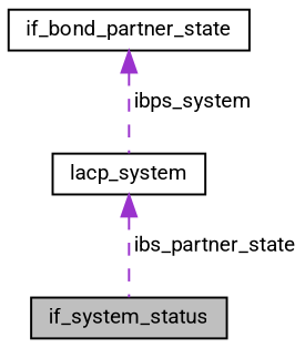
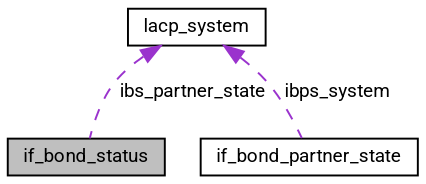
  digraph {
    fontname=Roboto
    node [color=black fillcolor=white fontname=Roboto fontsize=10 shape=record style=filled]
    edge [color=darkorchid3 dir=back fontname=Roboto fontsize=10 labelfontname=Helvetica labelfontsize=10 style=dashed]
-   n1 [fillcolor=grey75 fontcolor=black height=0.2 label=if_system_status width=0.4]
+   n1 [fillcolor=grey75 fontcolor=black height=0.2 label=if_bond_status width=0.4]
    n2 [height=0.2 label=if_bond_partner_state width=0.4]
    n3 [height=0.2 label=lacp_system width=0.4]
    n3 -> n1 [label=" ibs_partner_state"]
-   n2 -> n3 [label=" ibps_system"]
+   n3 -> n2 [label=" ibps_system"]
  }
